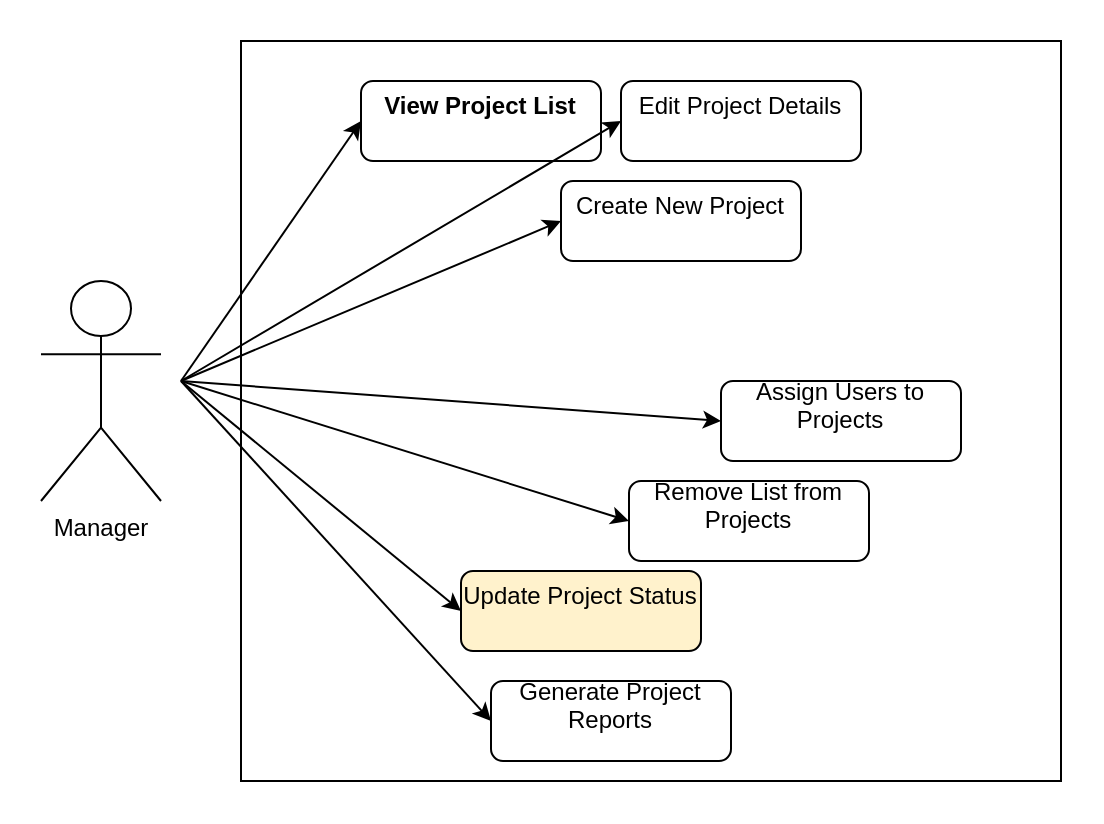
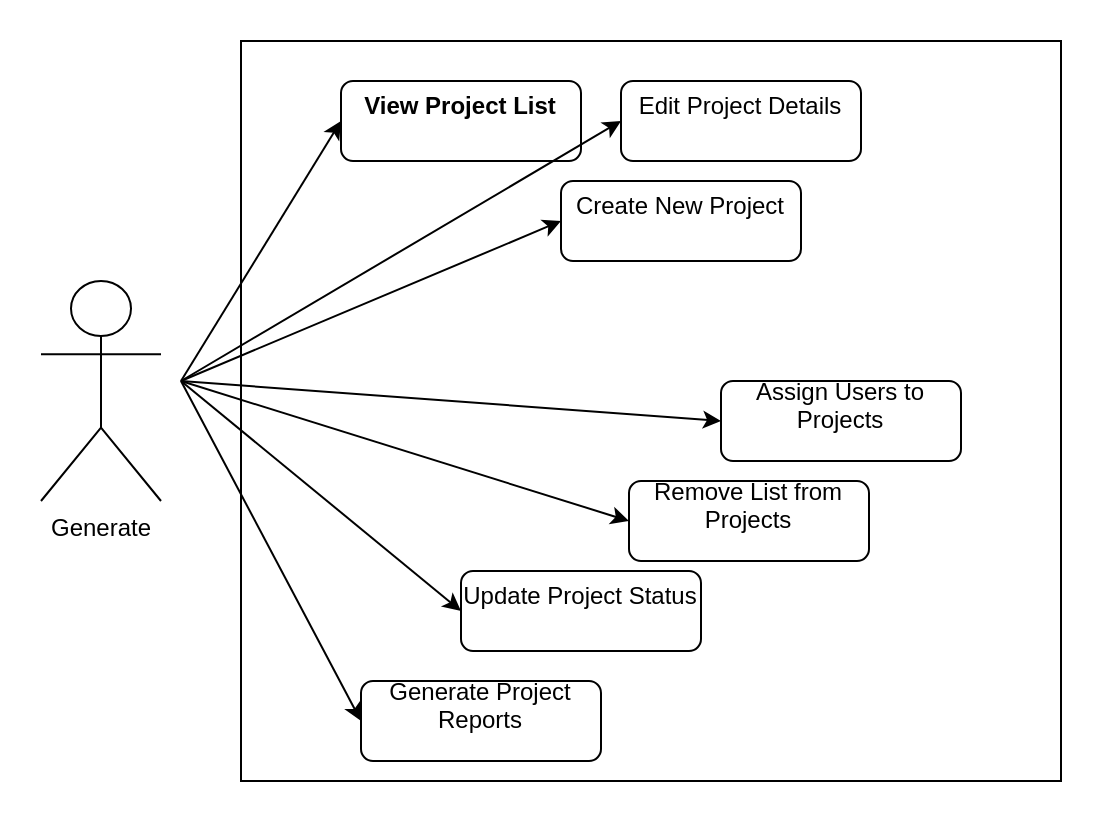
  <mxCell id="0" />
  <mxCell id="1" parent="0" />
- <mxCell id="2" value="Manager" style="shape=umlActor;verticalLabelPosition=bottom;verticalAlign=top;html=1;outlineConnect=0;" vertex="1" parent="1"><mxGeometry x="20" y="140" width="60" height="110" as="geometry" /></mxCell>
+ <mxCell id="2" value="Generate" style="shape=umlActor;verticalLabelPosition=bottom;verticalAlign=top;html=1;outlineConnect=0;" vertex="1" parent="1"><mxGeometry x="20" y="140" width="60" height="110" as="geometry" /></mxCell>
  <mxCell id="3" value="" style="rounded=0;whiteSpace=wrap;html=1;" vertex="1" parent="1"><mxGeometry x="120" y="20" width="410" height="370" as="geometry" /></mxCell>
- <mxCell id="4" value="&#10;&lt;strong&gt;View Project List&lt;/strong&gt; &#10;&#10;" style="rounded=1;whiteSpace=wrap;html=1;" vertex="1" parent="1"><mxGeometry x="180" y="40" width="120" height="40" as="geometry" /></mxCell>
+ <mxCell id="4" value="&#10;&lt;strong&gt;View Project List&lt;/strong&gt; &#10;&#10;" style="rounded=1;whiteSpace=wrap;html=1;" vertex="1" parent="1"><mxGeometry x="170" y="40" width="120" height="40" as="geometry" /></mxCell>
  <mxCell id="5" value="&#10;Create New Project&#10;&#10;" style="rounded=1;whiteSpace=wrap;html=1;" vertex="1" parent="1"><mxGeometry x="280" y="90" width="120" height="40" as="geometry" /></mxCell>
- <mxCell id="6" value="&#10;Generate Project Reports&#10;&#10;" style="rounded=1;whiteSpace=wrap;html=1;" vertex="1" parent="1"><mxGeometry x="245" y="340" width="120" height="40" as="geometry" /></mxCell>
- <mxCell id="7" value="&#10;Update Project Status&#10;&#10;" style="rounded=1;whiteSpace=wrap;html=1;fillColor=#fff2cc;" vertex="1" parent="1"><mxGeometry x="230" y="285" width="120" height="40" as="geometry" /></mxCell>
+ <mxCell id="6" value="&#10;Generate Project Reports&#10;&#10;" style="rounded=1;whiteSpace=wrap;html=1;" vertex="1" parent="1"><mxGeometry x="180" y="340" width="120" height="40" as="geometry" /></mxCell>
+ <mxCell id="7" value="&#10;Update Project Status&#10;&#10;" style="rounded=1;whiteSpace=wrap;html=1;" vertex="1" parent="1"><mxGeometry x="230" y="285" width="120" height="40" as="geometry" /></mxCell>
  <mxCell id="8" value="&#10;Remove List from Projects&#10;&#10;" style="rounded=1;whiteSpace=wrap;html=1;" vertex="1" parent="1"><mxGeometry x="314" y="240" width="120" height="40" as="geometry" /></mxCell>
  <mxCell id="9" value="&#10;Assign Users to Projects&#10;&#10;" style="rounded=1;whiteSpace=wrap;html=1;" vertex="1" parent="1"><mxGeometry x="360" y="190" width="120" height="40" as="geometry" /></mxCell>
  <mxCell id="10" value="&#10;Edit Project Details&#10;&#10;" style="rounded=1;whiteSpace=wrap;html=1;" vertex="1" parent="1"><mxGeometry x="310" y="40" width="120" height="40" as="geometry" /></mxCell>
  <mxCell id="11" value="" style="endArrow=classic;html=1;rounded=0;entryX=0;entryY=0.5;entryDx=0;entryDy=0;" edge="1" parent="1" target="4"><mxGeometry width="50" height="50" relative="1" as="geometry"><mxPoint x="90" y="190" as="sourcePoint" /><mxPoint x="150" y="90" as="targetPoint" /></mxGeometry></mxCell>
  <mxCell id="12" value="" style="endArrow=classic;html=1;rounded=0;entryX=0;entryY=0.5;entryDx=0;entryDy=0;" edge="1" parent="1" target="5"><mxGeometry width="50" height="50" relative="1" as="geometry"><mxPoint x="90" y="190" as="sourcePoint" /><mxPoint x="160" y="100" as="targetPoint" /></mxGeometry></mxCell>
  <mxCell id="13" value="" style="endArrow=classic;html=1;rounded=0;entryX=0;entryY=0.5;entryDx=0;entryDy=0;" edge="1" parent="1" target="10"><mxGeometry width="50" height="50" relative="1" as="geometry"><mxPoint x="90" y="190" as="sourcePoint" /><mxPoint x="170" y="110" as="targetPoint" /></mxGeometry></mxCell>
  <mxCell id="14" value="" style="endArrow=classic;html=1;rounded=0;entryX=0;entryY=0.5;entryDx=0;entryDy=0;" edge="1" parent="1" target="9"><mxGeometry width="50" height="50" relative="1" as="geometry"><mxPoint x="90" y="190" as="sourcePoint" /><mxPoint x="180" y="120" as="targetPoint" /></mxGeometry></mxCell>
  <mxCell id="15" value="" style="endArrow=classic;html=1;rounded=0;entryX=0;entryY=0.5;entryDx=0;entryDy=0;" edge="1" parent="1" target="8"><mxGeometry width="50" height="50" relative="1" as="geometry"><mxPoint x="90" y="190" as="sourcePoint" /><mxPoint x="190" y="130" as="targetPoint" /></mxGeometry></mxCell>
  <mxCell id="16" value="" style="endArrow=classic;html=1;rounded=0;entryX=0;entryY=0.5;entryDx=0;entryDy=0;" edge="1" parent="1" target="7"><mxGeometry width="50" height="50" relative="1" as="geometry"><mxPoint x="90" y="190" as="sourcePoint" /><mxPoint x="200" y="140" as="targetPoint" /></mxGeometry></mxCell>
  <mxCell id="17" value="" style="endArrow=classic;html=1;rounded=0;entryX=0;entryY=0.5;entryDx=0;entryDy=0;" edge="1" parent="1" target="6"><mxGeometry width="50" height="50" relative="1" as="geometry"><mxPoint x="90" y="190" as="sourcePoint" /><mxPoint x="90" y="330" as="targetPoint" /></mxGeometry></mxCell>
